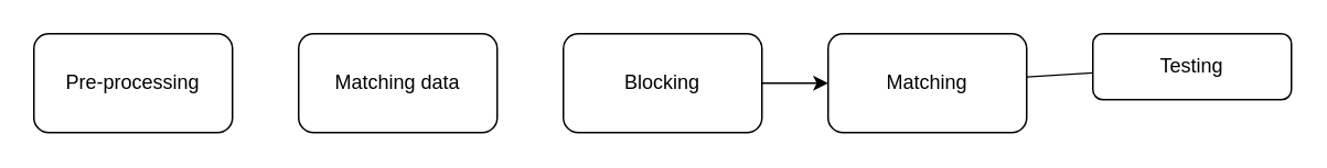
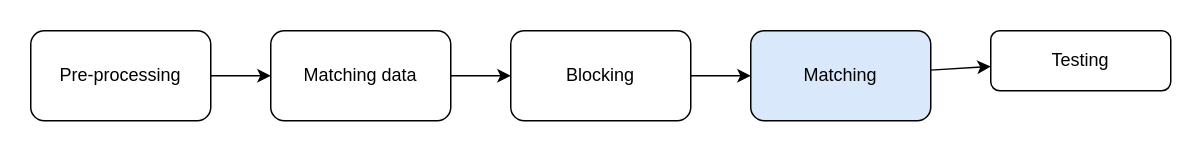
  <mxCell id="0" />
  <mxCell id="1" parent="0" />
+ <mxCell id="2" style="edgeStyle=none;html=1;entryX=0;entryY=0.5;entryDx=0;entryDy=0;" parent="1" source="3" target="5" edge="1"><mxGeometry relative="1" as="geometry" /></mxCell>
  <mxCell id="3" value="Pre-processing" style="rounded=1;whiteSpace=wrap;html=1;" parent="1" vertex="1"><mxGeometry x="20" y="20" width="120" height="60" as="geometry" /></mxCell>
+ <mxCell id="4" value="" style="edgeStyle=none;html=1;" parent="1" source="5" target="7" edge="1"><mxGeometry relative="1" as="geometry" /></mxCell>
  <mxCell id="5" value="Matching data" style="whiteSpace=wrap;html=1;rounded=1;" parent="1" vertex="1"><mxGeometry x="180" y="20" width="120" height="60" as="geometry" /></mxCell>
  <mxCell id="6" value="" style="edgeStyle=none;html=1;" parent="1" source="7" target="9" edge="1"><mxGeometry relative="1" as="geometry" /></mxCell>
  <mxCell id="7" value="Blocking" style="whiteSpace=wrap;html=1;rounded=1;" parent="1" vertex="1"><mxGeometry x="340" y="20" width="120" height="60" as="geometry" /></mxCell>
- <mxCell id="8" value="" style="edgeStyle=none;html=1;endArrow=none;" parent="1" source="9" target="10" edge="1"><mxGeometry relative="1" as="geometry" /></mxCell>
- <mxCell id="9" value="Matching" style="whiteSpace=wrap;html=1;rounded=1;" parent="1" vertex="1"><mxGeometry x="500" y="20" width="120" height="60" as="geometry" /></mxCell>
+ <mxCell id="8" value="" style="edgeStyle=none;html=1;" parent="1" source="9" target="10" edge="1"><mxGeometry relative="1" as="geometry" /></mxCell>
+ <mxCell id="9" value="Matching" style="whiteSpace=wrap;html=1;rounded=1;fillColor=#dae8fc;" parent="1" vertex="1"><mxGeometry x="500" y="20" width="120" height="60" as="geometry" /></mxCell>
  <mxCell id="10" value="Testing" style="whiteSpace=wrap;html=1;rounded=1;" parent="1" vertex="1"><mxGeometry x="660" y="20" width="120" height="40" as="geometry" /></mxCell>
